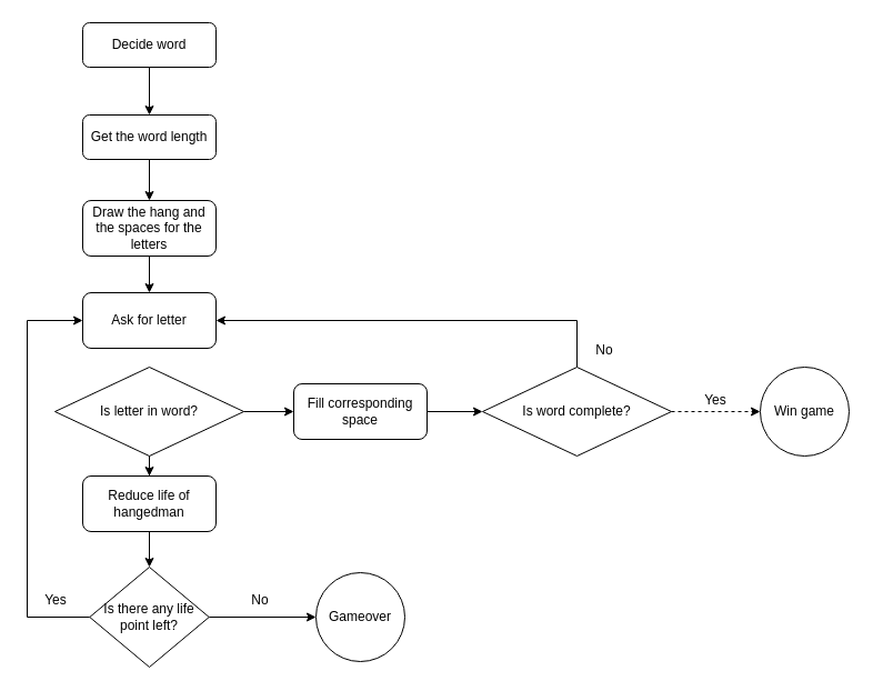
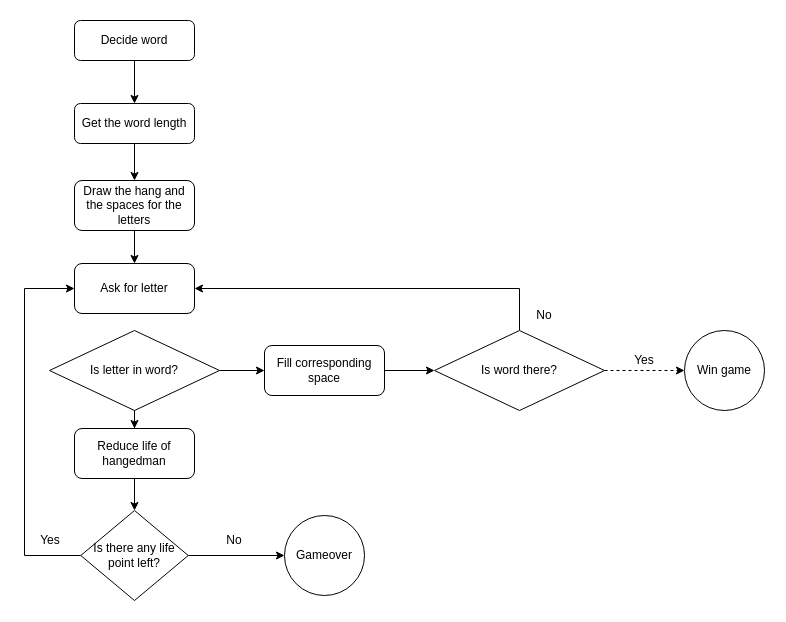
  <mxCell id="0" />
  <mxCell id="1" parent="0" />
  <mxCell id="2" style="edgeStyle=orthogonalEdgeStyle;rounded=0;orthogonalLoop=1;jettySize=auto;html=1;entryX=0.5;entryY=0;entryDx=0;entryDy=0;" edge="1" parent="1" source="3" target="5"><mxGeometry relative="1" as="geometry" /></mxCell>
  <mxCell id="3" value="Decide word" style="rounded=1;whiteSpace=wrap;html=1;fontSize=12;glass=0;strokeWidth=1;shadow=0;" parent="1" vertex="1"><mxGeometry x="74" y="20" width="120" height="40" as="geometry" /></mxCell>
  <mxCell id="4" style="edgeStyle=orthogonalEdgeStyle;rounded=0;orthogonalLoop=1;jettySize=auto;html=1;entryX=0.5;entryY=0;entryDx=0;entryDy=0;" edge="1" parent="1" source="5" target="8"><mxGeometry relative="1" as="geometry" /></mxCell>
  <mxCell id="5" value="Get the word length" style="rounded=1;whiteSpace=wrap;html=1;" vertex="1" parent="1"><mxGeometry x="74" y="103" width="120" height="40" as="geometry" /></mxCell>
  <mxCell id="6" style="edgeStyle=orthogonalEdgeStyle;rounded=0;orthogonalLoop=1;jettySize=auto;html=1;exitX=0.5;exitY=1;exitDx=0;exitDy=0;" edge="1" parent="1" source="5" target="5"><mxGeometry relative="1" as="geometry" /></mxCell>
  <mxCell id="7" style="edgeStyle=orthogonalEdgeStyle;rounded=0;orthogonalLoop=1;jettySize=auto;html=1;entryX=0.5;entryY=0;entryDx=0;entryDy=0;" edge="1" parent="1" source="8" target="19"><mxGeometry relative="1" as="geometry" /></mxCell>
  <mxCell id="8" value="Draw the hang and the spaces for the letters" style="rounded=1;whiteSpace=wrap;html=1;" vertex="1" parent="1"><mxGeometry x="74" y="180" width="120" height="50" as="geometry" /></mxCell>
  <mxCell id="9" style="edgeStyle=orthogonalEdgeStyle;rounded=0;orthogonalLoop=1;jettySize=auto;html=1;entryX=0;entryY=0.5;entryDx=0;entryDy=0;" edge="1" parent="1" source="11" target="13"><mxGeometry relative="1" as="geometry" /></mxCell>
  <mxCell id="10" style="edgeStyle=orthogonalEdgeStyle;rounded=0;orthogonalLoop=1;jettySize=auto;html=1;" edge="1" parent="1" source="11" target="15"><mxGeometry relative="1" as="geometry" /></mxCell>
  <mxCell id="11" value="Is letter in word?" style="rhombus;whiteSpace=wrap;html=1;" vertex="1" parent="1"><mxGeometry x="49" y="330" width="170" height="80" as="geometry" /></mxCell>
  <mxCell id="12" style="edgeStyle=orthogonalEdgeStyle;rounded=0;orthogonalLoop=1;jettySize=auto;html=1;entryX=0;entryY=0.5;entryDx=0;entryDy=0;" edge="1" parent="1" source="13" target="22"><mxGeometry relative="1" as="geometry" /></mxCell>
  <mxCell id="13" value="Fill corresponding space" style="rounded=1;whiteSpace=wrap;html=1;" vertex="1" parent="1"><mxGeometry x="264" y="345" width="120" height="50" as="geometry" /></mxCell>
  <mxCell id="14" style="edgeStyle=orthogonalEdgeStyle;rounded=0;orthogonalLoop=1;jettySize=auto;html=1;entryX=0.5;entryY=0;entryDx=0;entryDy=0;" edge="1" parent="1" source="15" target="18"><mxGeometry relative="1" as="geometry" /></mxCell>
  <mxCell id="15" value="Reduce life of hangedman" style="rounded=1;whiteSpace=wrap;html=1;" vertex="1" parent="1"><mxGeometry x="74" y="428" width="120" height="50" as="geometry" /></mxCell>
  <mxCell id="16" style="edgeStyle=orthogonalEdgeStyle;rounded=0;orthogonalLoop=1;jettySize=auto;html=1;entryX=0;entryY=0.5;entryDx=0;entryDy=0;" edge="1" parent="1" source="18" target="26"><mxGeometry relative="1" as="geometry" /></mxCell>
  <mxCell id="17" style="edgeStyle=orthogonalEdgeStyle;rounded=0;orthogonalLoop=1;jettySize=auto;html=1;entryX=0;entryY=0.5;entryDx=0;entryDy=0;" edge="1" parent="1" source="18" target="19"><mxGeometry relative="1" as="geometry"><Array as="points"><mxPoint x="24" y="555" /><mxPoint x="24" y="288" /></Array></mxGeometry></mxCell>
  <mxCell id="18" value="Is there any life point left?" style="rhombus;whiteSpace=wrap;html=1;" vertex="1" parent="1"><mxGeometry x="80.25" y="510" width="107.5" height="90" as="geometry" /></mxCell>
  <mxCell id="19" value="Ask for letter" style="rounded=1;whiteSpace=wrap;html=1;" vertex="1" parent="1"><mxGeometry x="74" y="263" width="120" height="50" as="geometry" /></mxCell>
  <mxCell id="20" style="edgeStyle=orthogonalEdgeStyle;rounded=0;orthogonalLoop=1;jettySize=auto;html=1;entryX=1;entryY=0.5;entryDx=0;entryDy=0;" edge="1" parent="1" source="22" target="19"><mxGeometry relative="1" as="geometry"><Array as="points"><mxPoint x="519" y="288" /></Array></mxGeometry></mxCell>
  <mxCell id="21" style="edgeStyle=orthogonalEdgeStyle;rounded=0;orthogonalLoop=1;jettySize=auto;html=1;entryX=0;entryY=0.5;entryDx=0;entryDy=0;dashed=1;" edge="1" parent="1" source="22" target="24"><mxGeometry relative="1" as="geometry" /></mxCell>
- <mxCell id="22" value="Is word complete?" style="rhombus;whiteSpace=wrap;html=1;" vertex="1" parent="1"><mxGeometry x="434" y="330" width="170" height="80" as="geometry" /></mxCell>
+ <mxCell id="22" value="Is word there?" style="rhombus;whiteSpace=wrap;html=1;" vertex="1" parent="1"><mxGeometry x="434" y="330" width="170" height="80" as="geometry" /></mxCell>
  <mxCell id="23" value="No" style="text;html=1;align=center;verticalAlign=middle;whiteSpace=wrap;rounded=0;" vertex="1" parent="1"><mxGeometry x="514" y="300" width="60" height="30" as="geometry" /></mxCell>
  <mxCell id="24" value="Win game" style="ellipse;whiteSpace=wrap;html=1;aspect=fixed;" vertex="1" parent="1"><mxGeometry x="684" y="330" width="80" height="80" as="geometry" /></mxCell>
  <mxCell id="25" value="Yes" style="text;html=1;align=center;verticalAlign=middle;whiteSpace=wrap;rounded=0;" vertex="1" parent="1"><mxGeometry x="614" y="345" width="60" height="30" as="geometry" /></mxCell>
  <mxCell id="26" value="Gameover" style="ellipse;whiteSpace=wrap;html=1;aspect=fixed;" vertex="1" parent="1"><mxGeometry x="284" y="515" width="80" height="80" as="geometry" /></mxCell>
  <mxCell id="27" value="No" style="text;html=1;align=center;verticalAlign=middle;whiteSpace=wrap;rounded=0;" vertex="1" parent="1"><mxGeometry x="204" y="525" width="60" height="30" as="geometry" /></mxCell>
  <mxCell id="28" value="Yes" style="text;html=1;align=center;verticalAlign=middle;whiteSpace=wrap;rounded=0;" vertex="1" parent="1"><mxGeometry x="20.25" y="525" width="60" height="30" as="geometry" /></mxCell>
